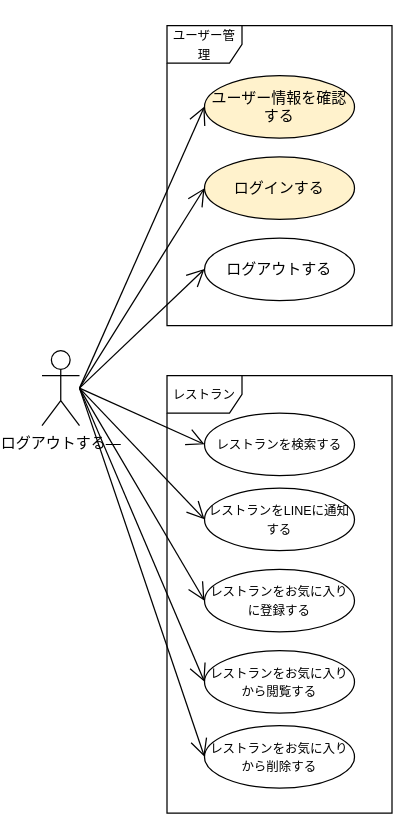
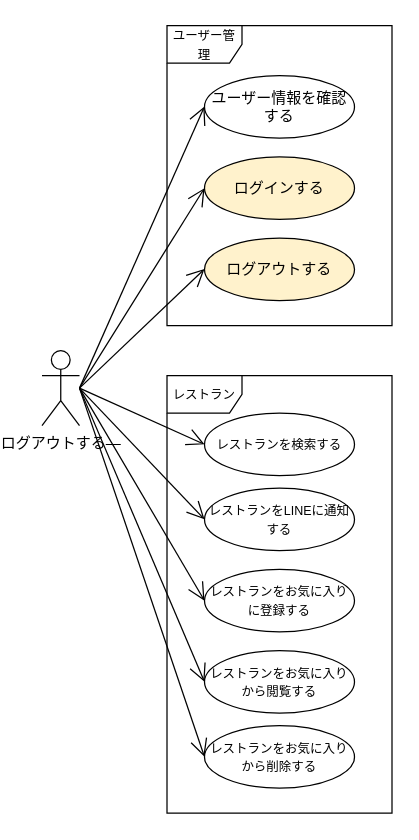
  <mxCell id="0" />
  <mxCell id="1" parent="0" />
  <mxCell id="2" value="ログアウトする―" style="shape=umlActor;verticalLabelPosition=bottom;verticalAlign=top;html=1;" parent="1" vertex="1"><mxGeometry x="20" y="280" width="30" height="60" as="geometry" /></mxCell>
  <mxCell id="3" value="&lt;font style=&quot;font-size: 10px;&quot;&gt;レストランをLINEに通知する&lt;/font&gt;" style="ellipse;whiteSpace=wrap;html=1;" parent="1" vertex="1"><mxGeometry x="150" y="390" width="120" height="50" as="geometry" /></mxCell>
  <mxCell id="4" value="&lt;font style=&quot;font-size: 10px;&quot;&gt;レストランをお気に入りに登録する&lt;/font&gt;" style="ellipse;whiteSpace=wrap;html=1;" parent="1" vertex="1"><mxGeometry x="150" y="455" width="120" height="50" as="geometry" /></mxCell>
  <mxCell id="5" value="&lt;font style=&quot;font-size: 10px;&quot;&gt;レストランをお気に入りから閲覧する&lt;/font&gt;" style="ellipse;whiteSpace=wrap;html=1;" parent="1" vertex="1"><mxGeometry x="150" y="520" width="120" height="50" as="geometry" /></mxCell>
  <mxCell id="6" value="&lt;font style=&quot;font-size: 10px;&quot;&gt;レストランを検索する&lt;/font&gt;" style="ellipse;whiteSpace=wrap;html=1;" parent="1" vertex="1"><mxGeometry x="150" y="330" width="120" height="50" as="geometry" /></mxCell>
  <mxCell id="7" value="&lt;font style=&quot;font-size: 10px;&quot;&gt;レストランをお気に入りから削除する&lt;/font&gt;" style="ellipse;whiteSpace=wrap;html=1;" parent="1" vertex="1"><mxGeometry x="150" y="580" width="120" height="50" as="geometry" /></mxCell>
  <mxCell id="8" value="&lt;font style=&quot;font-size: 10px;&quot;&gt;レストラン&lt;/font&gt;" style="shape=umlFrame;whiteSpace=wrap;html=1;pointerEvents=0;" parent="1" vertex="1"><mxGeometry x="120" y="300" width="180" height="350" as="geometry" /></mxCell>
  <mxCell id="9" value="" style="endArrow=open;endFill=1;endSize=12;html=1;rounded=0;entryX=0;entryY=0.5;entryDx=0;entryDy=0;" parent="1" target="6" edge="1"><mxGeometry width="160" relative="1" as="geometry"><mxPoint x="50" y="310" as="sourcePoint" /><mxPoint x="210" y="309.63" as="targetPoint" /></mxGeometry></mxCell>
  <mxCell id="10" value="" style="endArrow=open;endFill=1;endSize=12;html=1;rounded=0;entryX=0;entryY=0.5;entryDx=0;entryDy=0;" parent="1" target="3" edge="1"><mxGeometry width="160" relative="1" as="geometry"><mxPoint x="50" y="310" as="sourcePoint" /><mxPoint x="110" y="372" as="targetPoint" /></mxGeometry></mxCell>
  <mxCell id="11" value="" style="endArrow=open;endFill=1;endSize=12;html=1;rounded=0;entryX=0;entryY=0.5;entryDx=0;entryDy=0;" parent="1" target="4" edge="1"><mxGeometry width="160" relative="1" as="geometry"><mxPoint x="50" y="310" as="sourcePoint" /><mxPoint x="110" y="445" as="targetPoint" /></mxGeometry></mxCell>
  <mxCell id="12" value="" style="endArrow=open;endFill=1;endSize=12;html=1;rounded=0;" parent="1" edge="1"><mxGeometry width="160" relative="1" as="geometry"><mxPoint x="50" y="310" as="sourcePoint" /><mxPoint x="150" y="545" as="targetPoint" /></mxGeometry></mxCell>
  <mxCell id="13" value="" style="endArrow=open;endFill=1;endSize=12;html=1;rounded=0;entryX=0;entryY=0.5;entryDx=0;entryDy=0;" parent="1" edge="1"><mxGeometry width="160" relative="1" as="geometry"><mxPoint x="50" y="310" as="sourcePoint" /><mxPoint x="150" y="605" as="targetPoint" /></mxGeometry></mxCell>
  <mxCell id="14" value="&lt;font style=&quot;font-size: 10px;&quot;&gt;ユーザー管理&lt;/font&gt;" style="shape=umlFrame;whiteSpace=wrap;html=1;pointerEvents=0;" parent="1" vertex="1"><mxGeometry x="120" y="20" width="180" height="240" as="geometry" /></mxCell>
  <mxCell id="15" value="ログインする" style="ellipse;whiteSpace=wrap;html=1;fillColor=#fff2cc;" parent="1" vertex="1"><mxGeometry x="150" y="125" width="120" height="50" as="geometry" /></mxCell>
- <mxCell id="16" value="ログアウトする" style="ellipse;whiteSpace=wrap;html=1;" parent="1" vertex="1"><mxGeometry x="150" y="190" width="120" height="50" as="geometry" /></mxCell>
- <mxCell id="17" value="ユーザー情報を確認する" style="ellipse;whiteSpace=wrap;html=1;fillColor=#fff2cc;" parent="1" vertex="1"><mxGeometry x="150" y="60" width="120" height="50" as="geometry" /></mxCell>
+ <mxCell id="16" value="ログアウトする" style="ellipse;whiteSpace=wrap;html=1;fillColor=#fff2cc;" parent="1" vertex="1"><mxGeometry x="150" y="190" width="120" height="50" as="geometry" /></mxCell>
+ <mxCell id="17" value="ユーザー情報を確認する" style="ellipse;whiteSpace=wrap;html=1;" parent="1" vertex="1"><mxGeometry x="150" y="60" width="120" height="50" as="geometry" /></mxCell>
  <mxCell id="18" value="" style="endArrow=open;endFill=1;endSize=12;html=1;rounded=0;" parent="1" edge="1"><mxGeometry width="160" relative="1" as="geometry"><mxPoint x="50" y="310" as="sourcePoint" /><mxPoint x="150" y="214.71" as="targetPoint" /></mxGeometry></mxCell>
  <mxCell id="19" value="" style="endArrow=open;endFill=1;endSize=12;html=1;rounded=0;" parent="1" edge="1"><mxGeometry width="160" relative="1" as="geometry"><mxPoint x="50" y="310" as="sourcePoint" /><mxPoint x="150" y="150" as="targetPoint" /></mxGeometry></mxCell>
  <mxCell id="20" value="" style="endArrow=open;endFill=1;endSize=12;html=1;rounded=0;" parent="1" edge="1"><mxGeometry width="160" relative="1" as="geometry"><mxPoint x="50" y="310" as="sourcePoint" /><mxPoint x="150" y="84.71" as="targetPoint" /></mxGeometry></mxCell>
